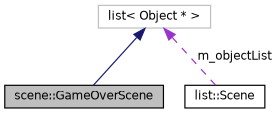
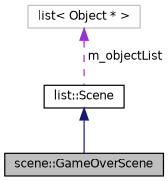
  digraph {
    node [color=black fillcolor=white fontname=Helvetica fontsize=10 shape=record style=filled]
    edge [dir=back fontname=Helvetica fontsize=10 labelfontname=Helvetica labelfontsize=10]
    n1 [fillcolor=grey75 fontcolor=black height=0.2 label="scene::GameOverScene" width=0.4]
    n2 [height=0.2 label="list::Scene" width=0.4]
    n3 [color=grey75 height=0.2 label="list\< Object * \>" width=0.4]
-   n3 -> n1 [color=midnightblue style=solid]
+   n2 -> n1 [color=midnightblue style=solid]
    n3 -> n2 [color=darkorchid3 label=" m_objectList" style=dashed]
  }
